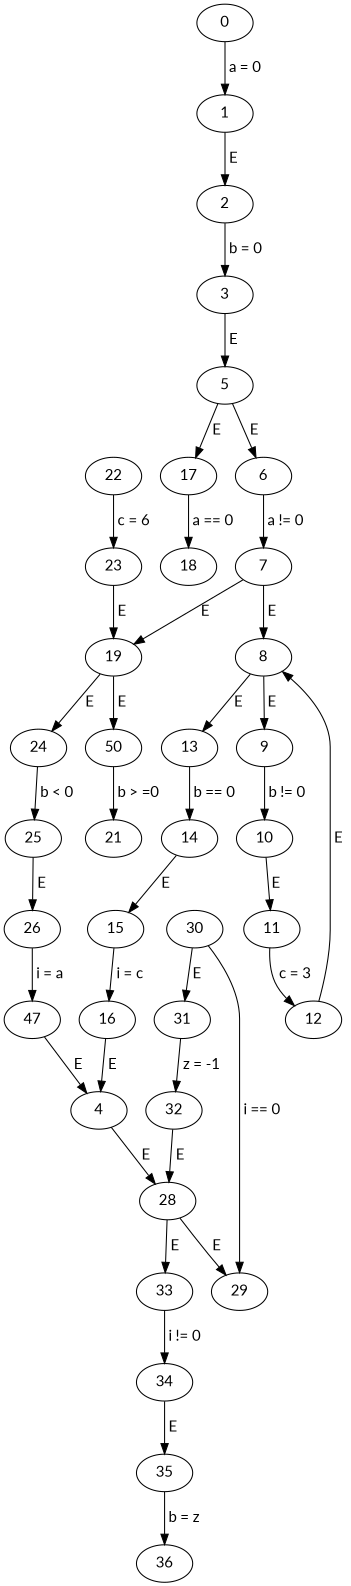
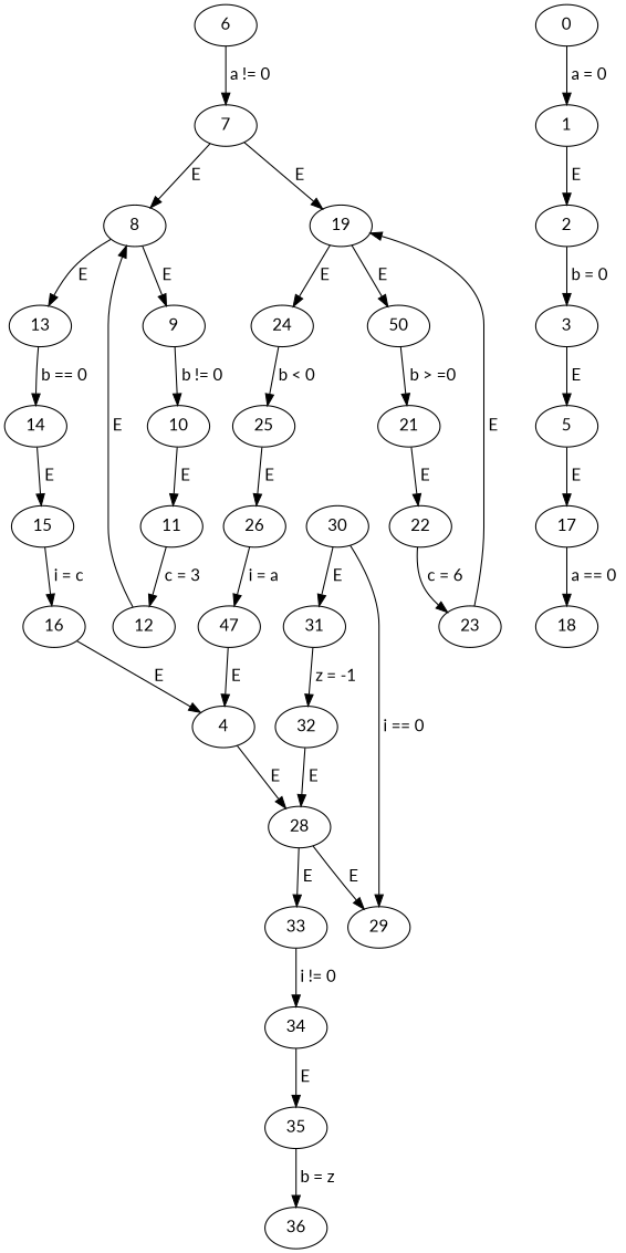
  digraph {
    fontname=Lato
    node [fontname=Lato]
    edge [fontname=Lato]
    8
    9
    13
    10
    14
    11
    5
    6
    17
    7
    18
    19
    n13 [label=47]
    26
    4
    28
    30
    31
    29
    32
    25
    33
    34
    12
    15
    n26 [label=50]
    21
    22
    23
    16
    1
    2
    3
    24
    35
    36
    0
    8 -> 9 [label=" E "]
    8 -> 13 [label=" E "]
    9 -> 10 [label=" b != 0 "]
    13 -> 14 [label=" b == 0 "]
    10 -> 11 [label=" E "]
    14 -> 15 [label=" E "]
    11 -> 12 [label=" c = 3 "]
-   5 -> 6 [label=" E "]
    5 -> 17 [label=" E "]
    6 -> 7 [label=" a != 0 "]
    17 -> 18 [label=" a == 0 "]
    7 -> 8 [label=" E "]
    7 -> 19 [label=" E "]
    19 -> n26 [label=" E "]
    19 -> 24 [label=" E "]
    n13 -> 4 [label=" E "]
    26 -> n13 [label=" i = a "]
    4 -> 28 [label=" E "]
    28 -> 29 [label=" E "]
    28 -> 33 [label=" E "]
    30 -> 31 [label=" E "]
    30 -> 29 [label=" i == 0 "]
    31 -> 32 [label=" z = -1 "]
    32 -> 28 [label=" E "]
    25 -> 26 [label=" E "]
    33 -> 34 [label=" i != 0 "]
    34 -> 35 [label=" E "]
    12 -> 8 [label=" E "]
    15 -> 16 [label=" i = c "]
    n26 -> 21 [label=" b > =0 "]
+   21 -> 22 [label=" E "]
    22 -> 23 [label=" c = 6 "]
    23 -> 19 [label=" E "]
    16 -> 4 [label=" E "]
    1 -> 2 [label=" E "]
    2 -> 3 [label=" b = 0 "]
    3 -> 5 [label=" E "]
    24 -> 25 [label=" b < 0 "]
    35 -> 36 [label=" b = z "]
    0 -> 1 [label=" a = 0 "]
  }
